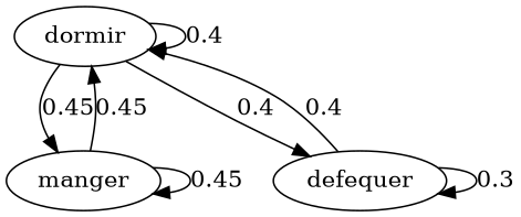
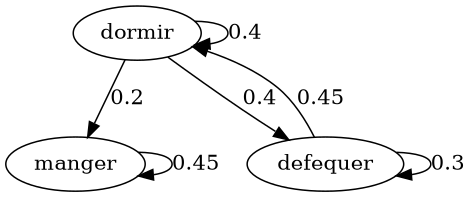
  digraph {
    edge [weight=0.45]
    dormir
    manger
    defequer
    dormir -> dormir [label=0.4 weight=0.4]
-   dormir -> manger [label=0.45 weight=0.2]
+   dormir -> manger [label=0.2 weight=0.2]
    dormir -> defequer [label=0.4 weight=0.4]
-   manger -> dormir [label=0.45]
    manger -> manger [label=0.45]
-   defequer -> dormir [label=0.4]
+   defequer -> dormir [label=0.45]
    defequer -> defequer [label=0.3 weight=0.3]
  }
